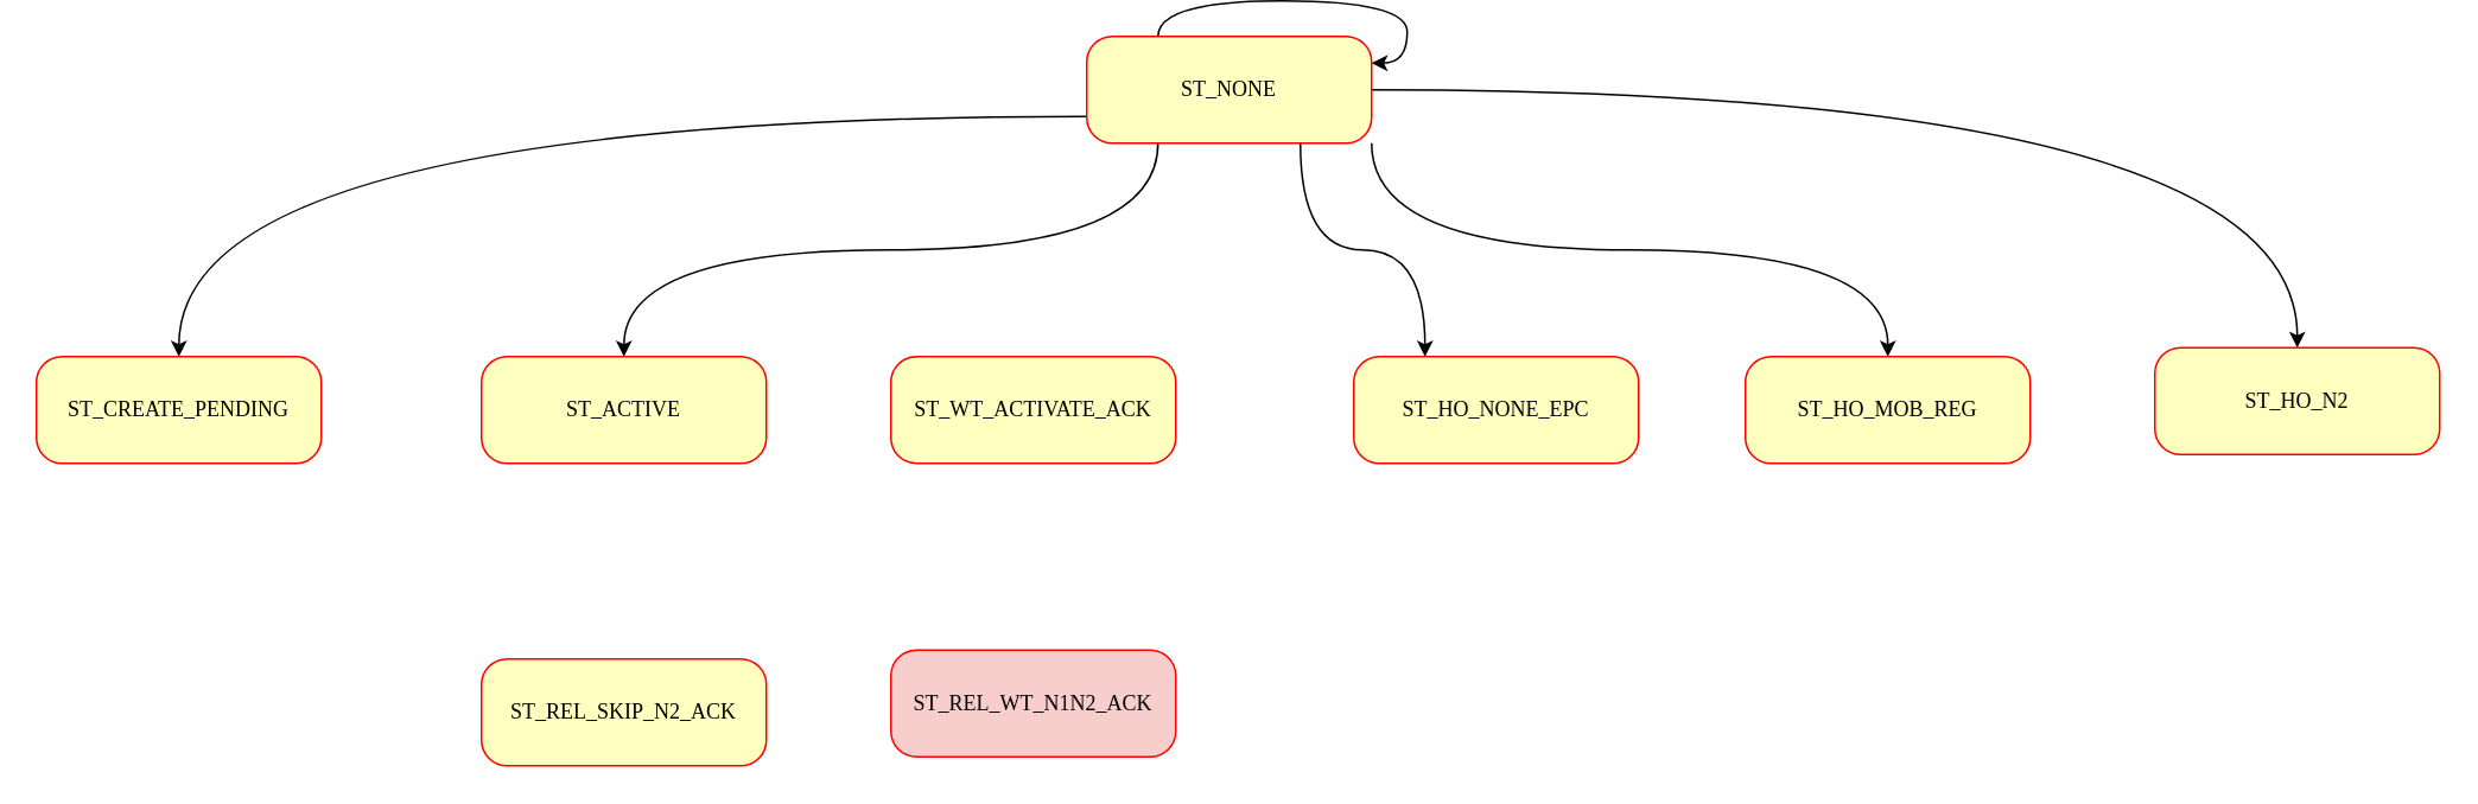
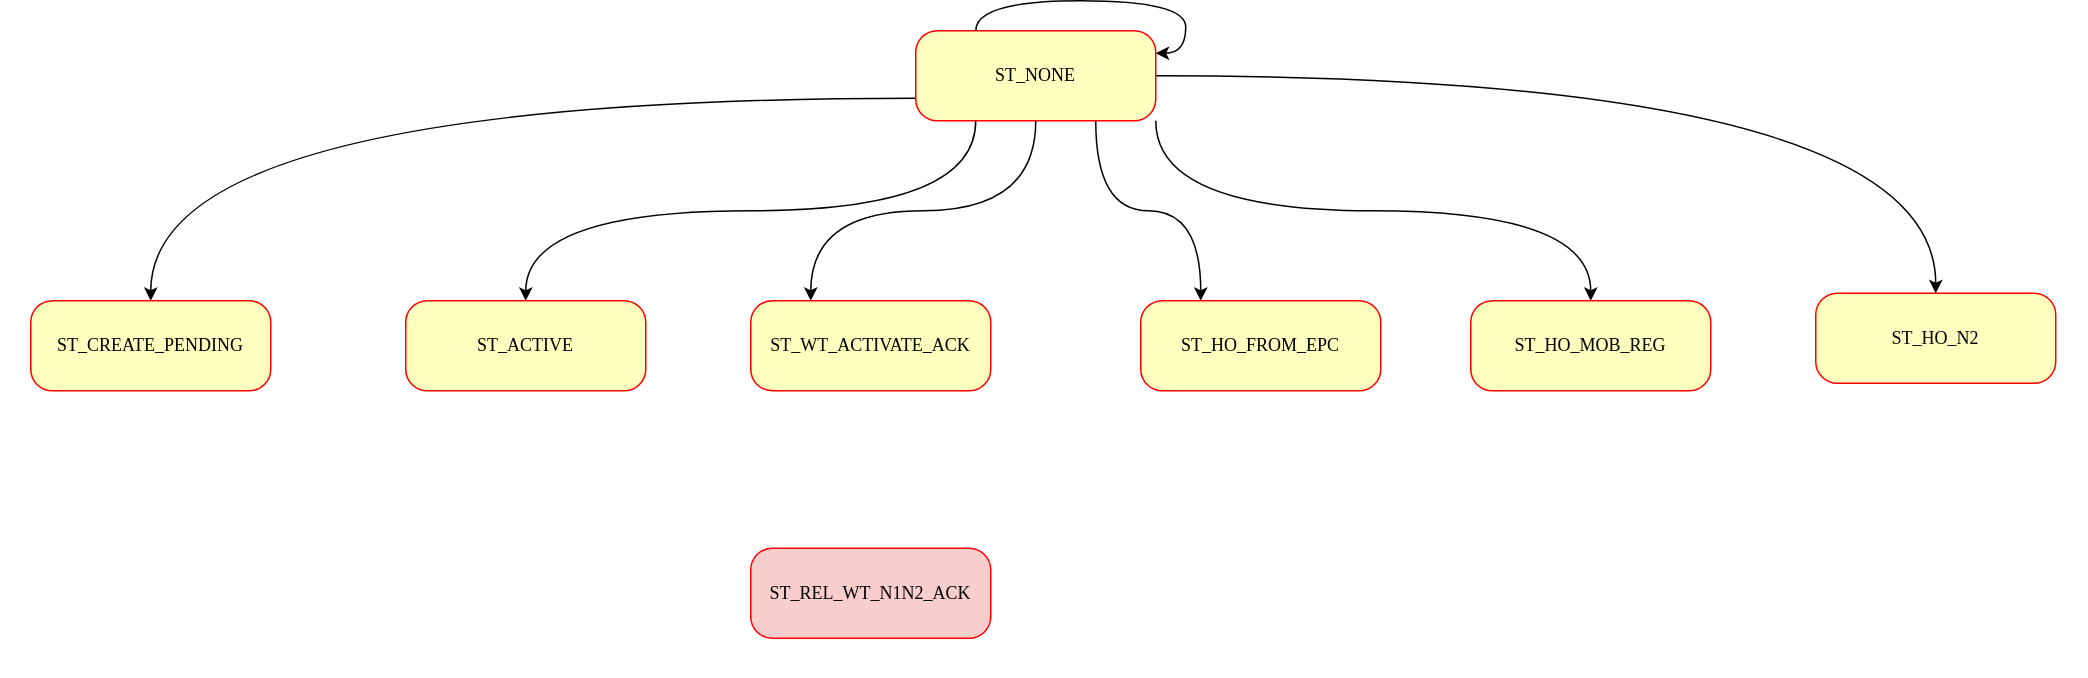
  <mxCell id="0" />
  <mxCell id="1" parent="0" />
  <mxCell id="2" style="edgeStyle=orthogonalEdgeStyle;curved=1;rounded=0;orthogonalLoop=1;jettySize=auto;html=1;exitX=0;exitY=0.75;exitDx=0;exitDy=0;entryX=0.5;entryY=0;entryDx=0;entryDy=0;" edge="1" parent="1" source="8" target="9"><mxGeometry relative="1" as="geometry" /></mxCell>
  <mxCell id="3" style="edgeStyle=orthogonalEdgeStyle;curved=1;rounded=0;orthogonalLoop=1;jettySize=auto;html=1;exitX=0.25;exitY=1;exitDx=0;exitDy=0;entryX=0.5;entryY=0;entryDx=0;entryDy=0;" edge="1" parent="1" source="8" target="10"><mxGeometry relative="1" as="geometry" /></mxCell>
+ <mxCell id="4" style="edgeStyle=orthogonalEdgeStyle;curved=1;rounded=0;orthogonalLoop=1;jettySize=auto;html=1;exitX=0.5;exitY=1;exitDx=0;exitDy=0;entryX=0.25;entryY=0;entryDx=0;entryDy=0;" edge="1" parent="1" source="8" target="11"><mxGeometry relative="1" as="geometry" /></mxCell>
  <mxCell id="5" style="edgeStyle=orthogonalEdgeStyle;curved=1;rounded=0;orthogonalLoop=1;jettySize=auto;html=1;exitX=0.75;exitY=1;exitDx=0;exitDy=0;entryX=0.25;entryY=0;entryDx=0;entryDy=0;" edge="1" parent="1" source="8" target="13"><mxGeometry relative="1" as="geometry" /></mxCell>
  <mxCell id="6" style="edgeStyle=orthogonalEdgeStyle;curved=1;rounded=0;orthogonalLoop=1;jettySize=auto;html=1;exitX=1;exitY=1;exitDx=0;exitDy=0;" edge="1" parent="1" source="8" target="14"><mxGeometry relative="1" as="geometry" /></mxCell>
  <mxCell id="7" style="edgeStyle=orthogonalEdgeStyle;curved=1;rounded=0;orthogonalLoop=1;jettySize=auto;html=1;exitX=1;exitY=0.5;exitDx=0;exitDy=0;" edge="1" parent="1" source="8" target="12"><mxGeometry relative="1" as="geometry" /></mxCell>
  <mxCell id="8" value="ST_NONE" style="rounded=1;whiteSpace=wrap;html=1;arcSize=24;fillColor=#ffffc0;strokeColor=#ff0000;shadow=0;comic=0;labelBackgroundColor=none;fontFamily=Verdana;fontSize=12;fontColor=#000000;align=center;" parent="1" vertex="1"><mxGeometry x="610" y="20" width="160" height="60" as="geometry" /></mxCell>
  <mxCell id="9" value="ST_CREATE_PENDING" style="rounded=1;whiteSpace=wrap;html=1;arcSize=24;fillColor=#ffffc0;strokeColor=#ff0000;shadow=0;comic=0;labelBackgroundColor=none;fontFamily=Verdana;fontSize=12;fontColor=#000000;align=center;" vertex="1" parent="1"><mxGeometry x="20" y="200" width="160" height="60" as="geometry" /></mxCell>
  <mxCell id="10" value="ST_ACTIVE" style="rounded=1;whiteSpace=wrap;html=1;arcSize=24;fillColor=#ffffc0;strokeColor=#ff0000;shadow=0;comic=0;labelBackgroundColor=none;fontFamily=Verdana;fontSize=12;fontColor=#000000;align=center;" vertex="1" parent="1"><mxGeometry x="270" y="200" width="160" height="60" as="geometry" /></mxCell>
  <mxCell id="11" value="ST_WT_ACTIVATE_ACK" style="rounded=1;whiteSpace=wrap;html=1;arcSize=24;fillColor=#ffffc0;strokeColor=#ff0000;shadow=0;comic=0;labelBackgroundColor=none;fontFamily=Verdana;fontSize=12;fontColor=#000000;align=center;" vertex="1" parent="1"><mxGeometry x="500" y="200" width="160" height="60" as="geometry" /></mxCell>
  <mxCell id="12" value="ST_HO_N2" style="rounded=1;whiteSpace=wrap;html=1;arcSize=24;fillColor=#ffffc0;strokeColor=#ff0000;shadow=0;comic=0;labelBackgroundColor=none;fontFamily=Verdana;fontSize=12;fontColor=#000000;align=center;" vertex="1" parent="1"><mxGeometry x="1210" y="195" width="160" height="60" as="geometry" /></mxCell>
- <mxCell id="13" value="ST_HO_NONE_EPC" style="rounded=1;whiteSpace=wrap;html=1;arcSize=24;fillColor=#ffffc0;strokeColor=#ff0000;shadow=0;comic=0;labelBackgroundColor=none;fontFamily=Verdana;fontSize=12;fontColor=#000000;align=center;" vertex="1" parent="1"><mxGeometry x="760" y="200" width="160" height="60" as="geometry" /></mxCell>
+ <mxCell id="13" value="ST_HO_FROM_EPC" style="rounded=1;whiteSpace=wrap;html=1;arcSize=24;fillColor=#ffffc0;strokeColor=#ff0000;shadow=0;comic=0;labelBackgroundColor=none;fontFamily=Verdana;fontSize=12;fontColor=#000000;align=center;" vertex="1" parent="1"><mxGeometry x="760" y="200" width="160" height="60" as="geometry" /></mxCell>
  <mxCell id="14" value="ST_HO_MOB_REG" style="rounded=1;whiteSpace=wrap;html=1;arcSize=24;fillColor=#ffffc0;strokeColor=#ff0000;shadow=0;comic=0;labelBackgroundColor=none;fontFamily=Verdana;fontSize=12;fontColor=#000000;align=center;" vertex="1" parent="1"><mxGeometry x="980" y="200" width="160" height="60" as="geometry" /></mxCell>
  <mxCell id="15" style="edgeStyle=orthogonalEdgeStyle;curved=1;rounded=0;orthogonalLoop=1;jettySize=auto;html=1;exitX=0.25;exitY=0;exitDx=0;exitDy=0;entryX=1;entryY=0.25;entryDx=0;entryDy=0;" edge="1" parent="1" source="8" target="8"><mxGeometry relative="1" as="geometry" /></mxCell>
- <mxCell id="16" value="ST_REL_SKIP_N2_ACK" style="rounded=1;whiteSpace=wrap;html=1;arcSize=24;fillColor=#ffffc0;strokeColor=#ff0000;shadow=0;comic=0;labelBackgroundColor=none;fontFamily=Verdana;fontSize=12;fontColor=#000000;align=center;" vertex="1" parent="1"><mxGeometry x="270" y="370" width="160" height="60" as="geometry" /></mxCell>
  <mxCell id="17" value="ST_REL_WT_N1N2_ACK" style="rounded=1;whiteSpace=wrap;html=1;arcSize=24;fillColor=#f8cecc;strokeColor=#ff0000;shadow=0;comic=0;labelBackgroundColor=none;fontFamily=Verdana;fontSize=12;fontColor=#000000;align=center;" vertex="1" parent="1"><mxGeometry x="500" y="365" width="160" height="60" as="geometry" /></mxCell>
